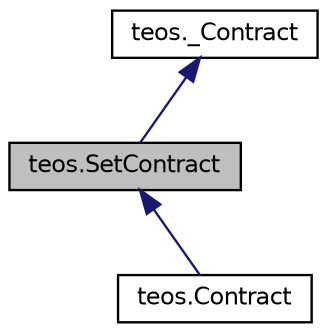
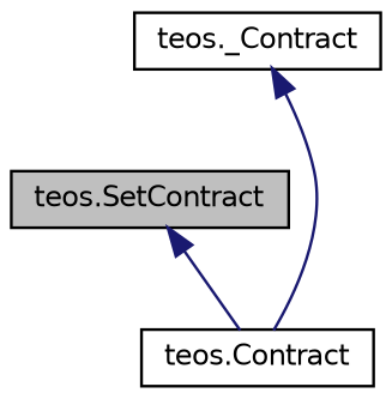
  digraph {
    node [color=black fillcolor=white fontname=Helvetica fontsize=10 shape=record style=filled]
    edge [color=midnightblue dir=back fontname=Helvetica fontsize=10 labelfontname=Helvetica labelfontsize=10 style=solid]
    n1 [fillcolor=grey75 fontcolor=black height=0.2 label="teos.SetContract" width=0.4]
    n2 [height=0.2 label="teos.Contract" width=0.4]
    n3 [height=0.2 label="teos._Contract" width=0.4]
    n1 -> n2
-   n3 -> n1
+   n3 -> n2
  }
